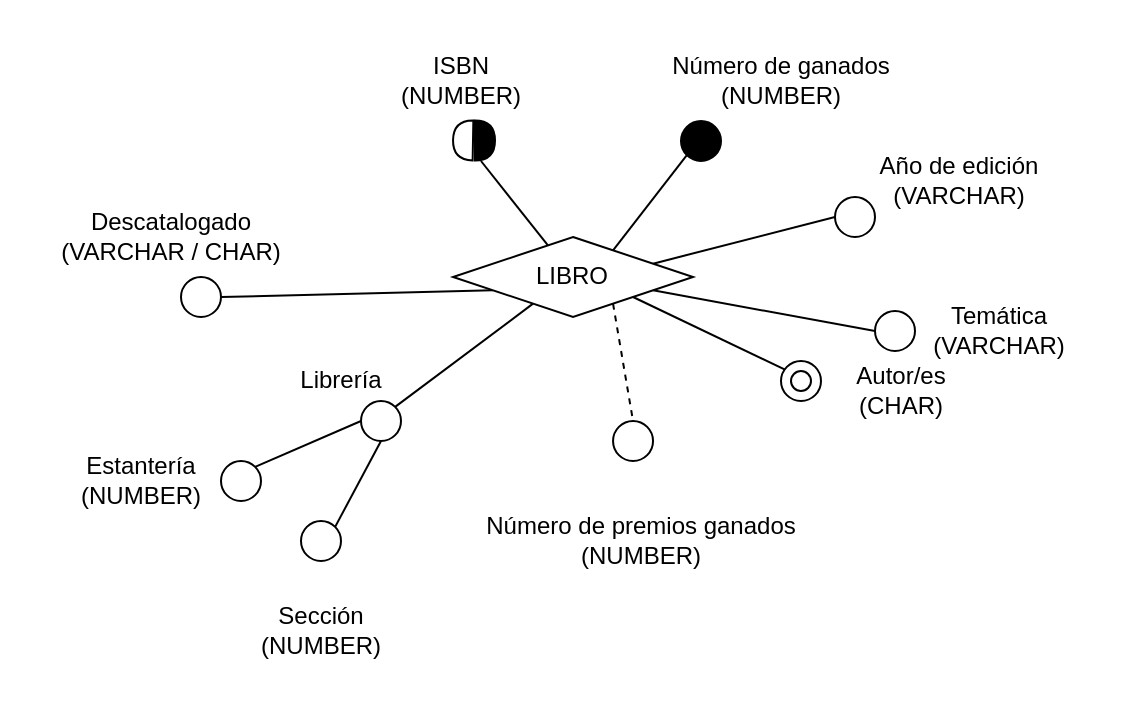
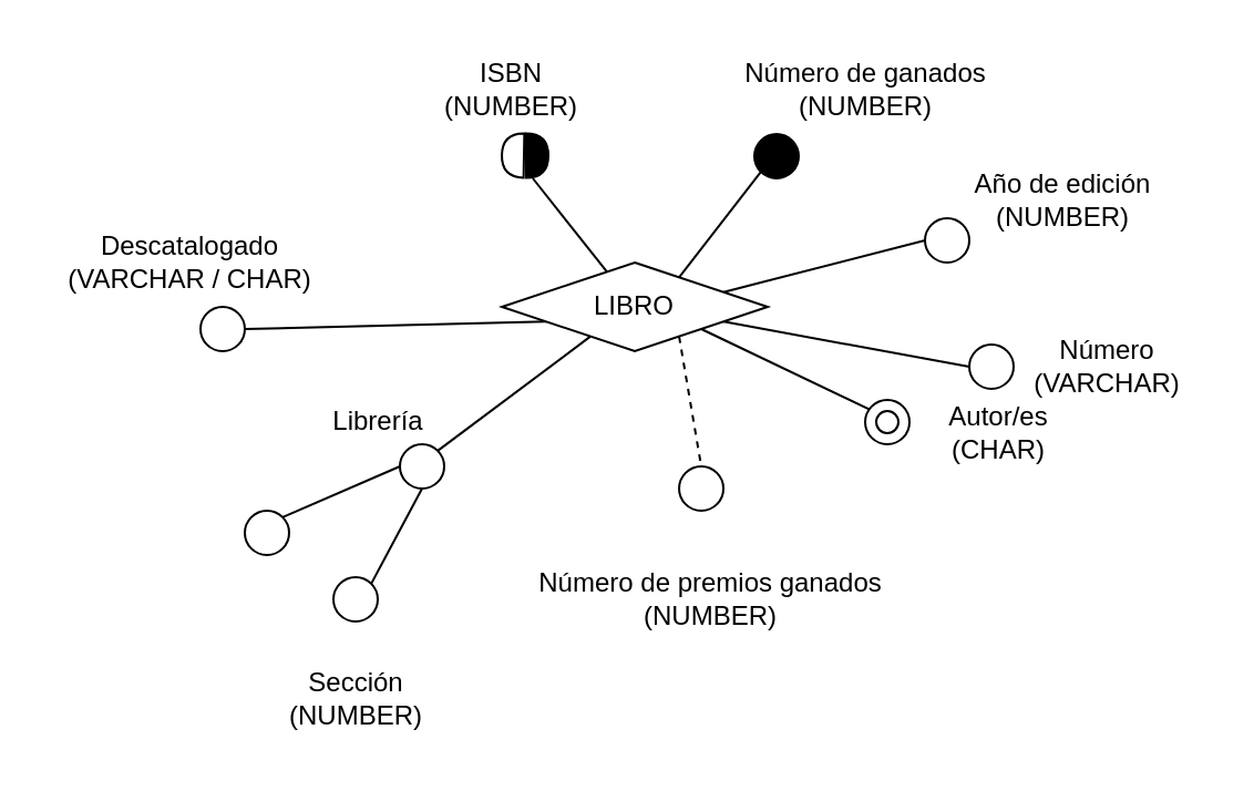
  <mxCell id="0" />
  <mxCell id="1" parent="0" />
  <mxCell id="2" style="rounded=0;orthogonalLoop=1;jettySize=auto;html=1;exitX=0.75;exitY=0;exitDx=0;exitDy=0;entryX=0;entryY=1;entryDx=0;entryDy=0;endArrow=none;endFill=0;" edge="1" parent="1" source="9" target="10"><mxGeometry relative="1" as="geometry" /></mxCell>
  <mxCell id="3" style="edgeStyle=none;rounded=0;orthogonalLoop=1;jettySize=auto;html=1;exitX=1;exitY=0.75;exitDx=0;exitDy=0;endArrow=none;endFill=0;" edge="1" parent="1" source="9"><mxGeometry relative="1" as="geometry"><mxPoint x="437" y="165" as="targetPoint" /></mxGeometry></mxCell>
  <mxCell id="4" style="edgeStyle=none;rounded=0;orthogonalLoop=1;jettySize=auto;html=1;exitX=1;exitY=1;exitDx=0;exitDy=0;entryX=0;entryY=0;entryDx=0;entryDy=0;endArrow=none;endFill=0;" edge="1" parent="1" source="9" target="19"><mxGeometry relative="1" as="geometry" /></mxCell>
  <mxCell id="5" style="edgeStyle=none;rounded=0;orthogonalLoop=1;jettySize=auto;html=1;exitX=0.25;exitY=1;exitDx=0;exitDy=0;entryX=1;entryY=0;entryDx=0;entryDy=0;endArrow=none;endFill=0;" edge="1" parent="1" source="9" target="25"><mxGeometry relative="1" as="geometry" /></mxCell>
  <mxCell id="6" style="edgeStyle=none;rounded=0;orthogonalLoop=1;jettySize=auto;html=1;exitX=0.75;exitY=1;exitDx=0;exitDy=0;entryX=0.5;entryY=0;entryDx=0;entryDy=0;endArrow=none;endFill=0;dashed=1;" edge="1" parent="1" source="9" target="21"><mxGeometry relative="1" as="geometry" /></mxCell>
  <mxCell id="7" style="edgeStyle=none;rounded=0;orthogonalLoop=1;jettySize=auto;html=1;exitX=0;exitY=0.75;exitDx=0;exitDy=0;endArrow=none;endFill=0;entryX=1;entryY=0.5;entryDx=0;entryDy=0;" edge="1" parent="1" source="9" target="31"><mxGeometry relative="1" as="geometry"><mxPoint x="120" y="110" as="targetPoint" /></mxGeometry></mxCell>
  <mxCell id="8" style="edgeStyle=none;rounded=0;orthogonalLoop=1;jettySize=auto;html=1;exitX=1;exitY=0.25;exitDx=0;exitDy=0;entryX=0;entryY=0.5;entryDx=0;entryDy=0;endArrow=none;endFill=0;" edge="1" parent="1" source="9" target="33"><mxGeometry relative="1" as="geometry" /></mxCell>
  <mxCell id="9" value="LIBRO" style="rhombus;whiteSpace=wrap;html=1;" vertex="1" parent="1"><mxGeometry x="226.02" y="118" width="120" height="40" as="geometry" /></mxCell>
  <mxCell id="10" value="" style="ellipse;whiteSpace=wrap;html=1;aspect=fixed;fillColor=#000000;" vertex="1" parent="1"><mxGeometry x="340" y="60" width="20" height="20" as="geometry" /></mxCell>
  <mxCell id="11" value="Número de ganados&lt;br&gt;(NUMBER)" style="text;html=1;align=center;verticalAlign=middle;resizable=0;points=[];autosize=1;strokeColor=none;fillColor=none;" vertex="1" parent="1"><mxGeometry x="320" y="20" width="140" height="40" as="geometry" /></mxCell>
  <mxCell id="12" value="" style="endArrow=none;html=1;rounded=0;entryX=0.5;entryY=1;entryDx=0;entryDy=0;" edge="1" parent="1" source="9"><mxGeometry width="50" height="50" relative="1" as="geometry"><mxPoint x="240" y="150" as="sourcePoint" /><mxPoint x="240" y="80" as="targetPoint" /></mxGeometry></mxCell>
  <mxCell id="13" value="ISBN&lt;br&gt;(NUMBER)" style="text;html=1;align=center;verticalAlign=middle;resizable=0;points=[];autosize=1;strokeColor=none;fillColor=none;" vertex="1" parent="1"><mxGeometry x="190" y="20" width="80" height="40" as="geometry" /></mxCell>
  <mxCell id="14" value="" style="shape=or;whiteSpace=wrap;html=1;labelBackgroundColor=#000000;sketch=0;fillColor=#000000;gradientColor=none;gradientDirection=east;" vertex="1" parent="1"><mxGeometry x="237" y="59.79" width="10" height="20" as="geometry" /></mxCell>
  <mxCell id="15" value="" style="shape=or;whiteSpace=wrap;html=1;labelBackgroundColor=#000000;sketch=0;fillColor=default;gradientColor=#FFFFFF;gradientDirection=east;rotation=-179;" vertex="1" parent="1"><mxGeometry x="226.02" y="59.62" width="9.98" height="20" as="geometry" /></mxCell>
  <mxCell id="16" value="" style="ellipse;whiteSpace=wrap;html=1;aspect=fixed;labelBackgroundColor=#000000;sketch=0;fillColor=#FFFFFF;gradientColor=none;gradientDirection=east;" vertex="1" parent="1"><mxGeometry x="437" y="155" width="20" height="20" as="geometry" /></mxCell>
- <mxCell id="17" value="Temática&lt;br&gt;(VARCHAR)" style="text;html=1;align=center;verticalAlign=middle;resizable=0;points=[];autosize=1;strokeColor=none;fillColor=none;" vertex="1" parent="1"><mxGeometry x="454" y="145" width="90" height="40" as="geometry" /></mxCell>
+ <mxCell id="17" value="Número&lt;br&gt;(VARCHAR)" style="text;html=1;align=center;verticalAlign=middle;resizable=0;points=[];autosize=1;strokeColor=none;fillColor=none;" vertex="1" parent="1"><mxGeometry x="454" y="145" width="90" height="40" as="geometry" /></mxCell>
  <mxCell id="18" value="" style="ellipse;whiteSpace=wrap;html=1;aspect=fixed;labelBackgroundColor=#000000;sketch=0;fillColor=#FFFFFF;gradientColor=none;gradientDirection=east;" vertex="1" parent="1"><mxGeometry x="390" y="180" width="20" height="20" as="geometry" /></mxCell>
  <mxCell id="19" value="" style="ellipse;whiteSpace=wrap;html=1;aspect=fixed;labelBackgroundColor=#000000;sketch=0;fillColor=#FFFFFF;gradientColor=none;gradientDirection=east;" vertex="1" parent="1"><mxGeometry x="395" y="185" width="10" height="10" as="geometry" /></mxCell>
  <mxCell id="20" value="Autor/es&lt;br&gt;(CHAR)" style="text;html=1;align=center;verticalAlign=middle;resizable=0;points=[];autosize=1;strokeColor=none;fillColor=none;" vertex="1" parent="1"><mxGeometry x="405" y="175" width="90" height="40" as="geometry" /></mxCell>
  <mxCell id="21" value="" style="ellipse;whiteSpace=wrap;html=1;aspect=fixed;labelBackgroundColor=#000000;sketch=0;fillColor=#FFFFFF;gradientColor=none;gradientDirection=east;" vertex="1" parent="1"><mxGeometry x="306.02" y="210" width="20" height="20" as="geometry" /></mxCell>
  <mxCell id="22" value="Número de premios ganados&lt;br&gt;(NUMBER)" style="text;html=1;align=center;verticalAlign=middle;resizable=0;points=[];autosize=1;strokeColor=none;fillColor=none;" vertex="1" parent="1"><mxGeometry x="230" y="250" width="180" height="40" as="geometry" /></mxCell>
  <mxCell id="23" style="edgeStyle=none;rounded=0;orthogonalLoop=1;jettySize=auto;html=1;exitX=0.5;exitY=1;exitDx=0;exitDy=0;entryX=1;entryY=0;entryDx=0;entryDy=0;endArrow=none;endFill=0;" edge="1" parent="1" source="25" target="26"><mxGeometry relative="1" as="geometry" /></mxCell>
  <mxCell id="24" style="edgeStyle=none;rounded=0;orthogonalLoop=1;jettySize=auto;html=1;exitX=0;exitY=0.5;exitDx=0;exitDy=0;entryX=1;entryY=0;entryDx=0;entryDy=0;endArrow=none;endFill=0;" edge="1" parent="1" source="25" target="27"><mxGeometry relative="1" as="geometry" /></mxCell>
  <mxCell id="25" value="" style="ellipse;whiteSpace=wrap;html=1;aspect=fixed;labelBackgroundColor=#000000;sketch=0;fillColor=#FFFFFF;gradientColor=none;gradientDirection=east;" vertex="1" parent="1"><mxGeometry x="180" y="200" width="20" height="20" as="geometry" /></mxCell>
  <mxCell id="26" value="" style="ellipse;whiteSpace=wrap;html=1;aspect=fixed;labelBackgroundColor=#000000;sketch=0;fillColor=#FFFFFF;gradientColor=none;gradientDirection=east;" vertex="1" parent="1"><mxGeometry x="150" y="260" width="20" height="20" as="geometry" /></mxCell>
  <mxCell id="27" value="" style="ellipse;whiteSpace=wrap;html=1;aspect=fixed;labelBackgroundColor=#000000;sketch=0;fillColor=#FFFFFF;gradientColor=none;gradientDirection=east;" vertex="1" parent="1"><mxGeometry x="110" y="230" width="20" height="20" as="geometry" /></mxCell>
  <mxCell id="28" value="Librería" style="text;html=1;align=center;verticalAlign=middle;resizable=0;points=[];autosize=1;strokeColor=none;fillColor=none;" vertex="1" parent="1"><mxGeometry x="140" y="175" width="60" height="30" as="geometry" /></mxCell>
  <mxCell id="29" value="Sección&lt;br&gt;(NUMBER)" style="text;html=1;align=center;verticalAlign=middle;resizable=0;points=[];autosize=1;strokeColor=none;fillColor=none;" vertex="1" parent="1"><mxGeometry x="120" y="295" width="80" height="40" as="geometry" /></mxCell>
- <mxCell id="30" value="Estantería&lt;br&gt;(NUMBER)" style="text;html=1;align=center;verticalAlign=middle;resizable=0;points=[];autosize=1;strokeColor=none;fillColor=none;" vertex="1" parent="1"><mxGeometry x="30" y="220" width="80" height="40" as="geometry" /></mxCell>
  <mxCell id="31" value="" style="ellipse;whiteSpace=wrap;html=1;aspect=fixed;labelBackgroundColor=#000000;sketch=0;fillColor=#FFFFFF;gradientColor=none;gradientDirection=east;" vertex="1" parent="1"><mxGeometry x="90" y="138" width="20" height="20" as="geometry" /></mxCell>
  <mxCell id="32" value="Descatalogado&lt;br&gt;(VARCHAR / CHAR)" style="text;html=1;align=center;verticalAlign=middle;resizable=0;points=[];autosize=1;strokeColor=none;fillColor=none;" vertex="1" parent="1"><mxGeometry x="20" y="98" width="130" height="40" as="geometry" /></mxCell>
  <mxCell id="33" value="" style="ellipse;whiteSpace=wrap;html=1;aspect=fixed;labelBackgroundColor=#000000;sketch=0;fillColor=#FFFFFF;gradientColor=none;gradientDirection=east;" vertex="1" parent="1"><mxGeometry x="417" y="98" width="20" height="20" as="geometry" /></mxCell>
- <mxCell id="34" value="Año de edición&lt;br&gt;(VARCHAR)" style="text;html=1;align=center;verticalAlign=middle;resizable=0;points=[];autosize=1;strokeColor=none;fillColor=none;" vertex="1" parent="1"><mxGeometry x="430" y="69" width="97" height="41" as="geometry" /></mxCell>
+ <mxCell id="34" value="Año de edición&lt;br&gt;(NUMBER)" style="text;html=1;align=center;verticalAlign=middle;resizable=0;points=[];autosize=1;strokeColor=none;fillColor=none;" vertex="1" parent="1"><mxGeometry x="430" y="69" width="97" height="41" as="geometry" /></mxCell>
